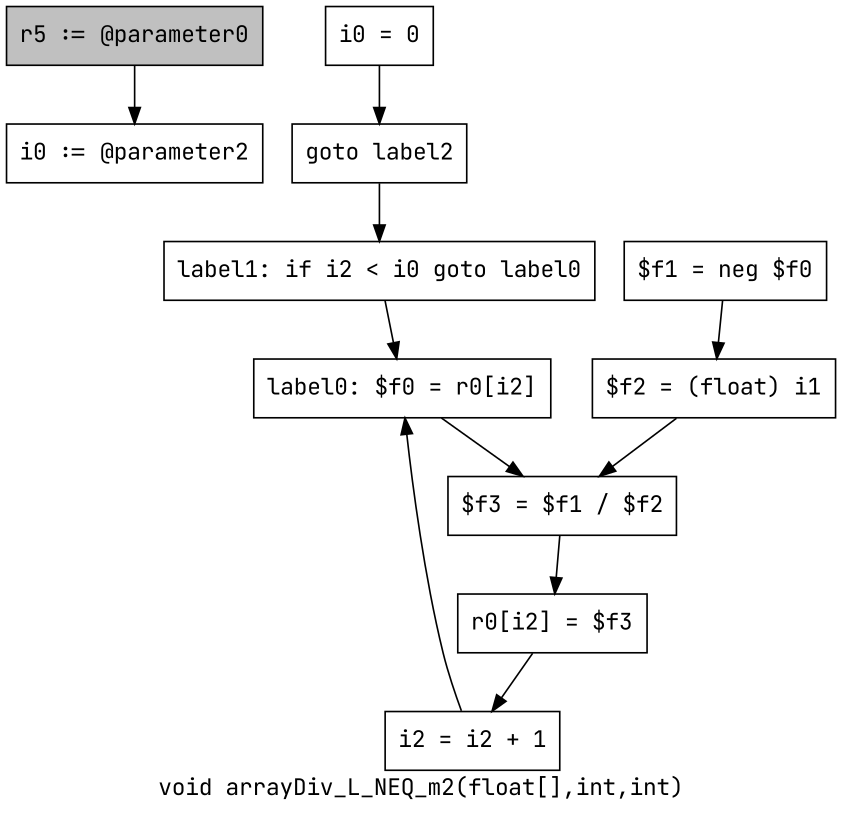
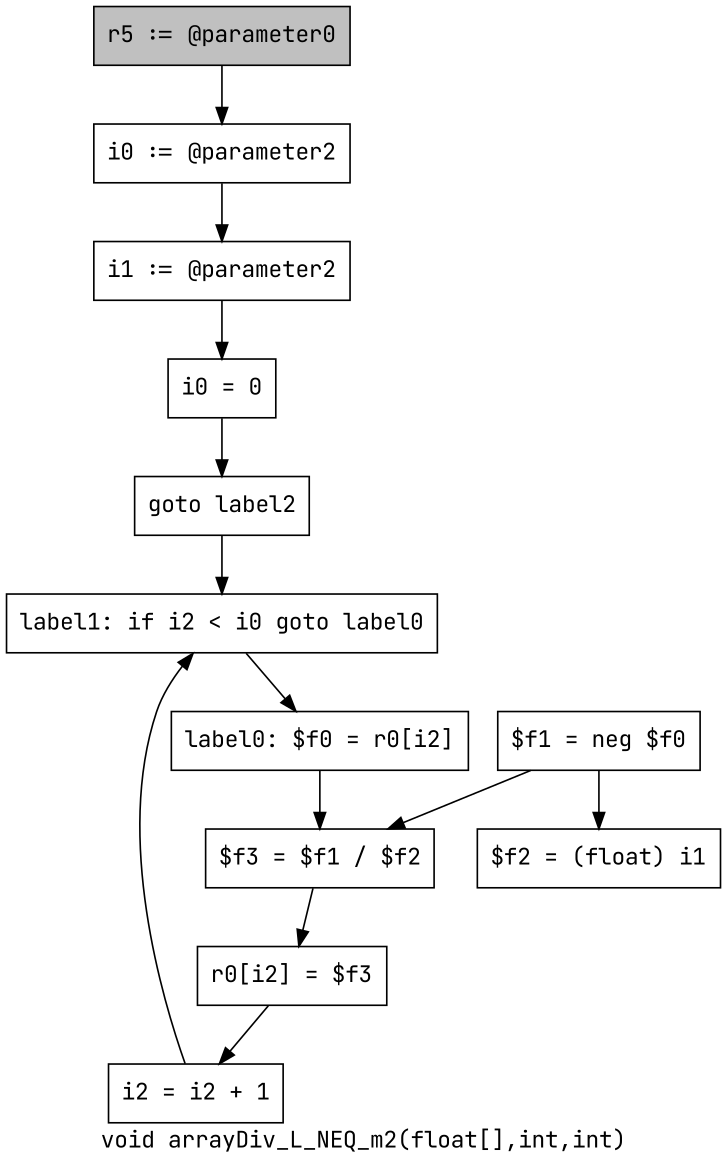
  digraph {
    fontname="JetBrains Mono"
    label="void arrayDiv_L_NEQ_m2(float[],int,int)"
    node [fontname="JetBrains Mono" shape=box]
    edge [fontname="JetBrains Mono"]
    n1 [fillcolor=gray label="r5 := @parameter0" style=filled]
    n2 [label="i0 := @parameter2"]
+   n3 [label="i1 := @parameter2"]
    n4 [label="i0 = 0"]
    n5 [label="goto label2"]
    n6 [label="label1: if i2 < i0 goto label0"]
    n7 [label="label0: $f0 = r0[i2]"]
    n8 [label="$f3 = $f1 / $f2"]
    n9 [label="$f1 = neg $f0"]
    n10 [label="$f2 = (float) i1"]
    n11 [label="r0[i2] = $f3"]
    n12 [label="i2 = i2 + 1"]
    n1 -> n2
+   n2 -> n3
+   n3 -> n4
    n4 -> n5
    n5 -> n6
    n6 -> n7
    n7 -> n8
    n8 -> n11
    n9 -> n10
-   n10 -> n8
+   n9 -> n8
    n11 -> n12
-   n12 -> n7
+   n12 -> n6
  }
